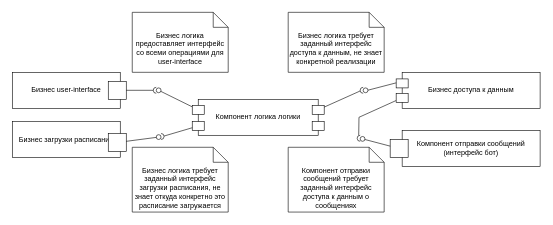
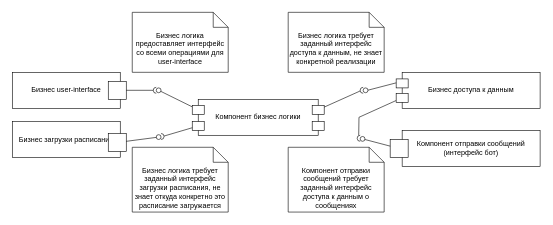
  <mxCell id="0" />
  <mxCell id="1" parent="0" />
- <mxCell id="2" value="Компонент логика логики" style="html=1;align=center;verticalAlign=middle;dashed=0;whiteSpace=wrap;" parent="1" vertex="1"><mxGeometry x="330" y="165" width="200" height="60" as="geometry" /></mxCell>
+ <mxCell id="2" value="Компонент бизнес логики" style="html=1;align=center;verticalAlign=middle;dashed=0;whiteSpace=wrap;" parent="1" vertex="1"><mxGeometry x="330" y="165" width="200" height="60" as="geometry" /></mxCell>
  <mxCell id="3" value="" style="html=1;rounded=0;" parent="1" vertex="1"><mxGeometry x="520" y="175" width="20" height="15" as="geometry" /></mxCell>
  <mxCell id="4" value="" style="endArrow=none;html=1;rounded=0;align=center;verticalAlign=top;endFill=0;labelBackgroundColor=none;endSize=2;" parent="1" source="3" target="5" edge="1"><mxGeometry relative="1" as="geometry" /></mxCell>
  <mxCell id="5" value="" style="shape=requiredInterface;html=1;fontSize=11;align=center;fillColor=none;points=[];aspect=fixed;resizable=0;verticalAlign=bottom;labelPosition=center;verticalLabelPosition=top;flipH=1;" parent="1" vertex="1"><mxGeometry x="600" y="145" width="5" height="10" as="geometry" /></mxCell>
  <mxCell id="6" value="Бизнес user-interface" style="html=1;align=center;verticalAlign=middle;dashed=0;whiteSpace=wrap;" parent="1" vertex="1"><mxGeometry y="120" width="180" height="60" as="geometry" x="20" /></mxCell>
  <mxCell id="7" value="" style="html=1;rounded=0;" parent="1" vertex="1"><mxGeometry x="180" y="135" width="30" height="30" as="geometry" /></mxCell>
  <mxCell id="8" value="" style="endArrow=none;html=1;rounded=0;align=center;verticalAlign=top;endFill=0;labelBackgroundColor=none;endSize=2;" parent="1" source="7" target="9" edge="1"><mxGeometry relative="1" as="geometry" /></mxCell>
  <mxCell id="9" value="" style="shape=requiredInterface;html=1;fontSize=11;align=center;fillColor=none;points=[];aspect=fixed;resizable=0;verticalAlign=bottom;labelPosition=center;verticalLabelPosition=top;flipH=1;" parent="1" vertex="1"><mxGeometry x="255" y="145" width="5" height="10" as="geometry" /></mxCell>
  <mxCell id="10" value="" style="html=1;rounded=0;flipH=1;" parent="1" vertex="1"><mxGeometry x="320" y="175" width="20" height="15" as="geometry" /></mxCell>
  <mxCell id="11" value="" style="endArrow=none;html=1;rounded=0;align=center;verticalAlign=top;endFill=0;labelBackgroundColor=none;endSize=2;" parent="1" source="10" target="12" edge="1"><mxGeometry relative="1" as="geometry" /></mxCell>
  <mxCell id="12" value="" style="ellipse;html=1;fontSize=11;align=center;fillColor=none;points=[];aspect=fixed;resizable=0;verticalAlign=bottom;labelPosition=center;verticalLabelPosition=top;flipH=1;" parent="1" vertex="1"><mxGeometry x="260" y="146" width="8" height="8" as="geometry" /></mxCell>
  <mxCell id="13" value="Бизнес логика предоставляет интерфейс со всеми операциями для user-interface" style="shape=note2;boundedLbl=1;whiteSpace=wrap;html=1;size=25;verticalAlign=top;align=center;" parent="1" vertex="1"><mxGeometry x="220" y="20" width="160" height="100" as="geometry" /></mxCell>
  <mxCell id="14" value="Бизнес доступа к данным" style="html=1;align=center;verticalAlign=middle;dashed=0;whiteSpace=wrap;" parent="1" vertex="1"><mxGeometry x="670.01" y="120" width="229.99" height="60" as="geometry" /></mxCell>
  <mxCell id="15" value="" style="endArrow=none;html=1;rounded=0;align=center;verticalAlign=top;endFill=0;labelBackgroundColor=none;endSize=2;" parent="1" edge="1"><mxGeometry relative="1" as="geometry"><mxPoint x="613.005" y="149.798" as="targetPoint" /><mxPoint x="670" y="135" as="sourcePoint" /></mxGeometry></mxCell>
  <mxCell id="16" value="" style="ellipse;html=1;fontSize=11;align=center;fillColor=none;points=[];aspect=fixed;resizable=0;verticalAlign=bottom;labelPosition=center;verticalLabelPosition=top;flipH=1;" parent="1" vertex="1"><mxGeometry x="605" y="146" width="8" height="8" as="geometry" /></mxCell>
  <mxCell id="17" value="Бизнес логика требует заданный интерфейс доступа к данным, не знает конкретной реализации" style="shape=note2;boundedLbl=1;whiteSpace=wrap;html=1;size=25;verticalAlign=top;align=center;" parent="1" vertex="1"><mxGeometry x="480" y="20" width="160" height="100" as="geometry" /></mxCell>
  <mxCell id="18" value="Компонент отправки сообщений (интерфейс бот)" style="html=1;align=center;verticalAlign=middle;dashed=0;whiteSpace=wrap;" parent="1" vertex="1"><mxGeometry x="670" y="217" width="230" height="60" as="geometry" /></mxCell>
  <mxCell id="19" value="" style="html=1;rounded=0;" parent="1" vertex="1"><mxGeometry x="650" y="232" width="30" height="30" as="geometry" /></mxCell>
  <mxCell id="20" value="" style="endArrow=none;html=1;rounded=0;align=center;verticalAlign=top;endFill=0;labelBackgroundColor=none;endSize=2;" parent="1" source="19" target="21" edge="1"><mxGeometry relative="1" as="geometry" /></mxCell>
  <mxCell id="21" value="" style="ellipse;html=1;fontSize=11;align=center;fillColor=none;points=[];aspect=fixed;resizable=0;verticalAlign=bottom;labelPosition=center;verticalLabelPosition=top;flipH=1;" parent="1" vertex="1"><mxGeometry x="600" y="227" width="8" height="8" as="geometry" /></mxCell>
  <mxCell id="22" value="" style="html=1;rounded=0;" parent="1" vertex="1"><mxGeometry x="520" y="202" width="20" height="15" as="geometry" /></mxCell>
  <mxCell id="23" value="" style="endArrow=none;html=1;rounded=0;align=center;verticalAlign=top;endFill=0;labelBackgroundColor=none;endSize=2;" parent="1" source="34" target="24" edge="1"><mxGeometry relative="1" as="geometry"><Array as="points"><mxPoint x="598" y="195" /></Array></mxGeometry></mxCell>
  <mxCell id="24" value="" style="shape=requiredInterface;html=1;fontSize=11;align=center;fillColor=none;points=[];aspect=fixed;resizable=0;verticalAlign=bottom;labelPosition=center;verticalLabelPosition=top;flipH=1;" parent="1" vertex="1"><mxGeometry x="595" y="225" width="5" height="10" as="geometry" /></mxCell>
  <mxCell id="25" value="Бизнес логика требует заданный интерфейс загрузки расписания, не знает откуда конкретно это расписание загружается" style="shape=note2;boundedLbl=1;whiteSpace=wrap;html=1;size=25;verticalAlign=top;align=center;" parent="1" vertex="1"><mxGeometry x="220" y="245" width="160" height="108" as="geometry" /></mxCell>
  <mxCell id="26" value="Бизнес загрузки расписания" style="html=1;align=center;verticalAlign=middle;dashed=0;whiteSpace=wrap;" parent="1" vertex="1"><mxGeometry y="202" width="180" height="60" as="geometry" x="20" /></mxCell>
  <mxCell id="27" value="" style="html=1;rounded=0;flipH=0;flipV=1;" parent="1" vertex="1"><mxGeometry x="320" y="202" width="20" height="15" as="geometry" /></mxCell>
  <mxCell id="28" value="" style="endArrow=none;html=1;rounded=0;align=center;verticalAlign=top;endFill=0;labelBackgroundColor=none;endSize=2;" parent="1" source="27" target="29" edge="1"><mxGeometry relative="1" as="geometry" /></mxCell>
  <mxCell id="29" value="" style="shape=requiredInterface;html=1;fontSize=11;align=center;fillColor=none;points=[];aspect=fixed;resizable=0;verticalAlign=bottom;labelPosition=center;verticalLabelPosition=top;flipH=0;flipV=1;" parent="1" vertex="1"><mxGeometry x="268" y="222" width="5" height="10" as="geometry" /></mxCell>
  <mxCell id="30" value="" style="html=1;rounded=0;flipH=1;" parent="1" vertex="1"><mxGeometry x="180" y="222" width="30" height="30" as="geometry" /></mxCell>
  <mxCell id="31" value="" style="endArrow=none;html=1;rounded=0;align=center;verticalAlign=top;endFill=0;labelBackgroundColor=none;endSize=2;" parent="1" source="30" target="32" edge="1"><mxGeometry relative="1" as="geometry" /></mxCell>
  <mxCell id="32" value="" style="ellipse;html=1;fontSize=11;align=center;fillColor=none;points=[];aspect=fixed;resizable=0;verticalAlign=bottom;labelPosition=center;verticalLabelPosition=top;flipH=1;" parent="1" vertex="1"><mxGeometry x="260" y="224" width="8" height="8" as="geometry" /></mxCell>
  <mxCell id="33" value="" style="html=1;rounded=0;" vertex="1" parent="1"><mxGeometry x="660" y="131" width="20" height="15" as="geometry" /></mxCell>
  <mxCell id="34" value="" style="html=1;rounded=0;" vertex="1" parent="1"><mxGeometry x="660" y="155" width="20" height="15" as="geometry" /></mxCell>
  <mxCell id="35" value="Компонент отправки сообщений требует заданный интерфейс доступа к данным о сообщениях" style="shape=note2;boundedLbl=1;whiteSpace=wrap;html=1;size=25;verticalAlign=top;align=center;" vertex="1" parent="1"><mxGeometry x="480" y="245" width="160" height="108" as="geometry" /></mxCell>
